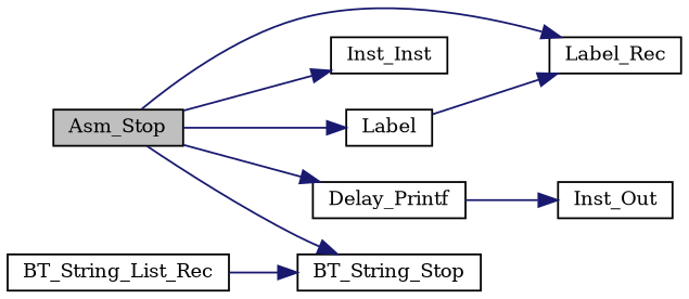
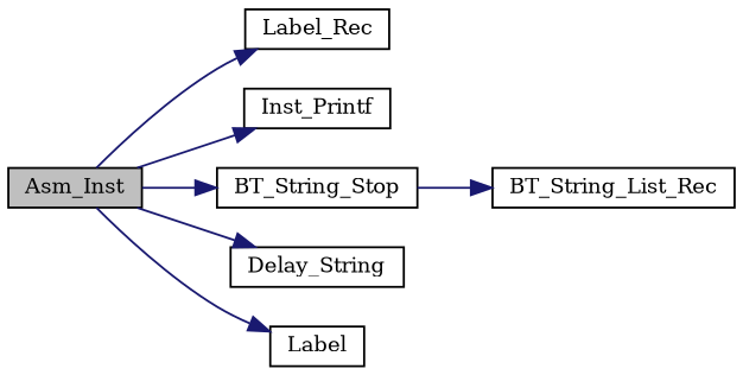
  digraph {
    fontname="DejaVu Serif"
    rankdir=LR
    node [color=black fillcolor=white fontname="DejaVu Serif" fontsize=10 shape=record style=filled]
    edge [color=midnightblue fontname="DejaVu Serif" fontsize=10 labelfontname=Helvetica labelfontsize=10 style=solid]
-   n1 [fillcolor=grey75 fontcolor=black height=0.2 label=Asm_Stop width=0.4]
+   n1 [fillcolor=grey75 fontcolor=black height=0.2 label=Asm_Inst width=0.4]
    n2 [height=0.2 label=Label_Rec width=0.4]
-   n3 [height=0.2 label=Inst_Inst width=0.4]
+   n3 [height=0.2 label=Inst_Printf width=0.4]
    n4 [height=0.2 label=BT_String_Stop width=0.4]
-   n5 [height=0.2 label=Delay_Printf width=0.4]
+   n5 [height=0.2 label=Delay_String width=0.4]
    n6 [height=0.2 label=Label width=0.4]
    n7 [height=0.2 label=BT_String_List_Rec width=0.4]
-   n8 [height=0.2 label=Inst_Out width=0.4]
    n1 -> n2
    n1 -> n3
    n1 -> n4
    n1 -> n5
    n1 -> n6
-   n7 -> n4
-   n5 -> n8
-   n6 -> n2
+   n4 -> n7
  }
